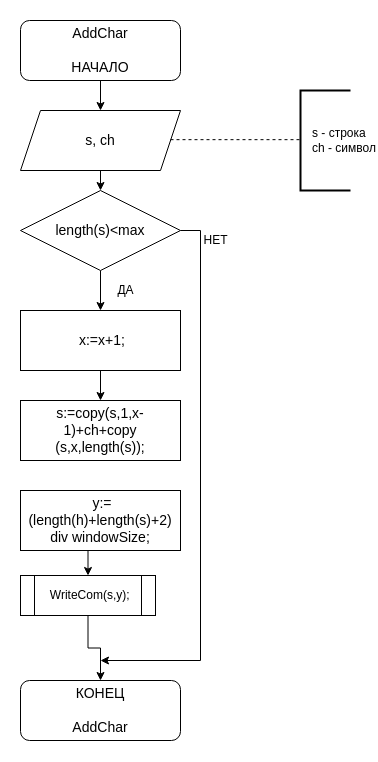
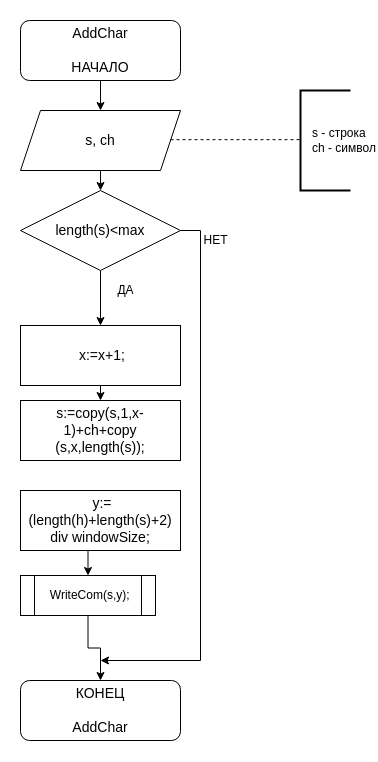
  <mxCell id="0" />
  <mxCell id="1" parent="0" />
  <mxCell id="2" style="edgeStyle=orthogonalEdgeStyle;rounded=0;orthogonalLoop=1;jettySize=auto;html=1;exitX=0.5;exitY=1;exitDx=0;exitDy=0;entryX=0.5;entryY=0;entryDx=0;entryDy=0;" edge="1" parent="1" source="3" target="18"><mxGeometry relative="1" as="geometry" /></mxCell>
  <mxCell id="3" value="&lt;font style=&quot;font-size: 14px&quot;&gt;AddChar&lt;br&gt;&lt;br&gt;НАЧАЛО&lt;/font&gt;" style="rounded=1;whiteSpace=wrap;html=1;" vertex="1" parent="1"><mxGeometry x="20" y="20" width="160" height="60" as="geometry" /></mxCell>
  <mxCell id="4" style="edgeStyle=orthogonalEdgeStyle;rounded=0;orthogonalLoop=1;jettySize=auto;html=1;exitX=0.5;exitY=1;exitDx=0;exitDy=0;entryX=0.5;entryY=0;entryDx=0;entryDy=0;" edge="1" parent="1" source="6" target="8"><mxGeometry relative="1" as="geometry" /></mxCell>
  <mxCell id="5" style="edgeStyle=orthogonalEdgeStyle;rounded=0;orthogonalLoop=1;jettySize=auto;html=1;exitX=1;exitY=0.5;exitDx=0;exitDy=0;" edge="1" parent="1" source="6"><mxGeometry relative="1" as="geometry"><mxPoint x="100" y="660" as="targetPoint" /><Array as="points"><mxPoint x="200" y="230" /><mxPoint x="200" y="660" /></Array></mxGeometry></mxCell>
  <mxCell id="6" value="&lt;font style=&quot;font-size: 14px&quot;&gt;length(s)&amp;lt;max&lt;/font&gt;" style="rhombus;whiteSpace=wrap;html=1;" vertex="1" parent="1"><mxGeometry x="20" y="190" width="160" height="80" as="geometry" /></mxCell>
  <mxCell id="7" style="edgeStyle=orthogonalEdgeStyle;rounded=0;orthogonalLoop=1;jettySize=auto;html=1;exitX=0.5;exitY=1;exitDx=0;exitDy=0;entryX=0.5;entryY=0;entryDx=0;entryDy=0;" edge="1" parent="1" source="8" target="11"><mxGeometry relative="1" as="geometry" /></mxCell>
- <mxCell id="8" value="&lt;font style=&quot;font-size: 14px&quot;&gt;&amp;nbsp;x:=x+1;&lt;/font&gt;" style="rounded=0;whiteSpace=wrap;html=1;" vertex="1" parent="1"><mxGeometry x="20" y="310" width="160" height="60" as="geometry" /></mxCell>
+ <mxCell id="8" value="&lt;font style=&quot;font-size: 14px&quot;&gt;&amp;nbsp;x:=x+1;&lt;/font&gt;" style="rounded=0;whiteSpace=wrap;html=1;" vertex="1" parent="1"><mxGeometry x="20" y="325" width="160" height="60" as="geometry" /></mxCell>
  <mxCell id="9" style="edgeStyle=orthogonalEdgeStyle;rounded=0;orthogonalLoop=1;jettySize=auto;html=1;exitX=0.5;exitY=1;exitDx=0;exitDy=0;entryX=0.5;entryY=0;entryDx=0;entryDy=0;" edge="1" parent="1" source="10" target="14"><mxGeometry relative="1" as="geometry"><mxPoint x="100" y="580" as="targetPoint" /></mxGeometry></mxCell>
  <mxCell id="10" value="&lt;font style=&quot;font-size: 14px&quot;&gt;&amp;nbsp;y:=(length(h)+length(s)+2) div windowSize;&lt;/font&gt;" style="rounded=0;whiteSpace=wrap;html=1;" vertex="1" parent="1"><mxGeometry x="20" y="490" width="160" height="60" as="geometry" /></mxCell>
  <mxCell id="11" value="&lt;font style=&quot;font-size: 14px&quot;&gt;s:=copy(s,1,x-1)+ch+copy&lt;br&gt;(s,x,length(s));&lt;/font&gt;" style="rounded=0;whiteSpace=wrap;html=1;" vertex="1" parent="1"><mxGeometry x="20" y="400" width="160" height="60" as="geometry" /></mxCell>
  <mxCell id="12" value="ДА" style="text;html=1;align=center;verticalAlign=middle;resizable=0;points=[];autosize=1;strokeColor=none;" vertex="1" parent="1"><mxGeometry x="110" y="280" width="30" height="20" as="geometry" /></mxCell>
  <mxCell id="13" style="edgeStyle=orthogonalEdgeStyle;rounded=0;orthogonalLoop=1;jettySize=auto;html=1;exitX=0.5;exitY=1;exitDx=0;exitDy=0;entryX=0.5;entryY=0;entryDx=0;entryDy=0;" edge="1" parent="1" source="14" target="15"><mxGeometry relative="1" as="geometry" /></mxCell>
  <mxCell id="14" value="&amp;nbsp;WriteCom(s,y);" style="shape=process;whiteSpace=wrap;html=1;backgroundOutline=1;" vertex="1" parent="1"><mxGeometry x="20" y="575" width="135" height="40" as="geometry" /></mxCell>
  <mxCell id="15" value="&lt;font style=&quot;font-size: 14px&quot;&gt;КОНЕЦ&lt;br&gt;&lt;br&gt;AddChar&lt;br&gt;&lt;/font&gt;" style="rounded=1;whiteSpace=wrap;html=1;" vertex="1" parent="1"><mxGeometry x="20" y="680" width="160" height="60" as="geometry" /></mxCell>
  <mxCell id="16" value="НЕТ" style="text;html=1;align=center;verticalAlign=middle;resizable=0;points=[];autosize=1;strokeColor=none;" vertex="1" parent="1"><mxGeometry x="195" y="230" width="40" height="20" as="geometry" /></mxCell>
  <mxCell id="17" style="edgeStyle=orthogonalEdgeStyle;rounded=0;orthogonalLoop=1;jettySize=auto;html=1;exitX=0.5;exitY=1;exitDx=0;exitDy=0;entryX=0.5;entryY=0;entryDx=0;entryDy=0;" edge="1" parent="1" source="18" target="6"><mxGeometry relative="1" as="geometry" /></mxCell>
  <mxCell id="18" value="&lt;span style=&quot;font-size: 14px&quot;&gt;s, ch&lt;/span&gt;" style="shape=parallelogram;perimeter=parallelogramPerimeter;whiteSpace=wrap;html=1;fixedSize=1;" vertex="1" parent="1"><mxGeometry x="20" y="110" width="160" height="60" as="geometry" /></mxCell>
  <mxCell id="19" value="&amp;nbsp; &amp;nbsp;s - строка&lt;br&gt;&amp;nbsp; &amp;nbsp;ch - символ" style="strokeWidth=2;html=1;shape=mxgraph.flowchart.annotation_1;align=left;pointerEvents=1;" vertex="1" parent="1"><mxGeometry x="300" y="90" width="50" height="100" as="geometry" /></mxCell>
  <mxCell id="20" value="" style="endArrow=none;dashed=1;html=1;rounded=0;edgeStyle=orthogonalEdgeStyle;" edge="1" parent="1"><mxGeometry width="50" height="50" relative="1" as="geometry"><mxPoint x="170" y="139.17" as="sourcePoint" /><mxPoint x="300" y="139.17" as="targetPoint" /></mxGeometry></mxCell>
